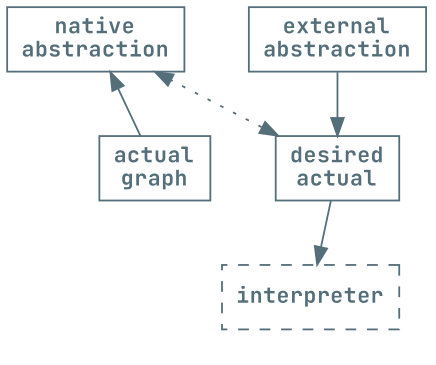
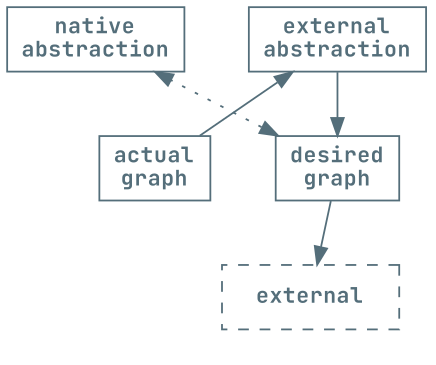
  digraph {
    concentrate=true
    fontcolor="#546e7a"
    fontname="JetBrains Mono bold"
    fontsize=12
    nodesep=0.5
    node [color="#546e7a" fontcolor="#546e7a" fontname="JetBrains Mono bold" fontsize=12 shape=rectangle]
    edge [color="#546e7a"]
-   n1 [label="desired\nactual"]
-   interpreter [style=dashed]
+   n1 [label="desired\ngraph"]
+   interpreter [style=dashed label=external]
    n3 [label="actual\ngraph"]
    n4 [label="native\nabstraction"]
    n5 [label="external\nabstraction"]
    subgraph cluster_1 {
      color=invis
      rank=same
      n1
      interpreter
      n3
    }
    n1 -> interpreter
    n1 -> n4 [constraint=false dir=both style=dotted]
-   n4 -> n3 [dir=back]
+   n5 -> n3 [dir=back]
    n5 -> n1
  }
